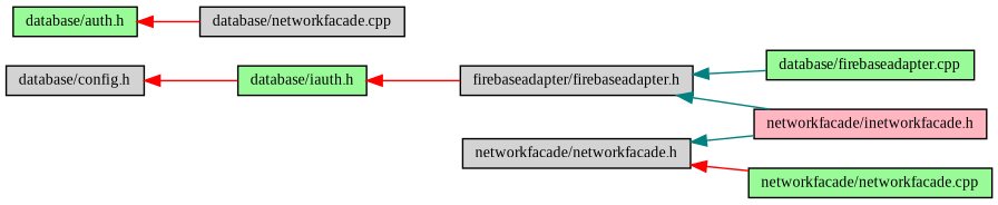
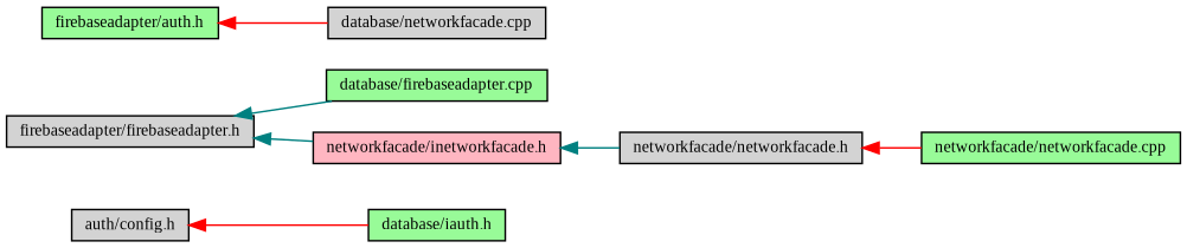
  digraph {
    fontname="Liberation Serif"
    rankdir=LR
    node [color=black fillcolor=lightgrey fontname="Liberation Serif" fontsize=10 shape=record style=filled]
    edge [color=red dir=back fontname="Liberation Serif" fontsize=10 labelfontname=Helvetica labelfontsize=10 style=solid]
-   n1 [fontcolor=black height=0.2 label="database/config.h" width=0.4]
+   n1 [fontcolor=black height=0.2 label="auth/config.h" width=0.4]
    n2 [fillcolor=palegreen height=0.2 label="database/iauth.h" width=0.4]
    n3 [height=0.2 label="firebaseadapter/firebaseadapter.h" width=0.4]
-   n4 [fillcolor=palegreen height=0.2 label="database/auth.h" width=0.4]
+   n4 [fillcolor=palegreen height=0.2 label="firebaseadapter/auth.h" width=0.4]
    n5 [height=0.2 label="database/networkfacade.cpp" width=0.4]
    n6 [fillcolor=palegreen height=0.2 label="database/firebaseadapter.cpp" width=0.4]
    n7 [fillcolor=lightpink height=0.2 label="networkfacade/inetworkfacade.h" width=0.4]
    n8 [height=0.2 label="networkfacade/networkfacade.h" width=0.4]
    n9 [fillcolor=palegreen height=0.2 label="networkfacade/networkfacade.cpp" width=0.4]
    n1 -> n2
-   n2 -> n3
    n3 -> n6 [color=teal]
    n3 -> n7 [color=teal]
    n4 -> n5
-   n8 -> n7 [color=teal]
+   n7 -> n8 [color=teal]
    n8 -> n9
  }
